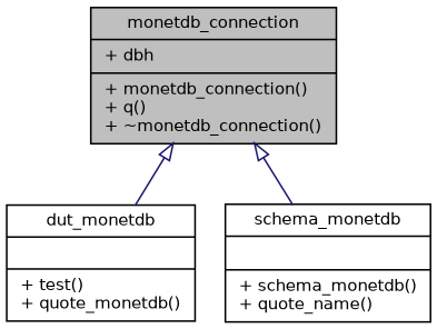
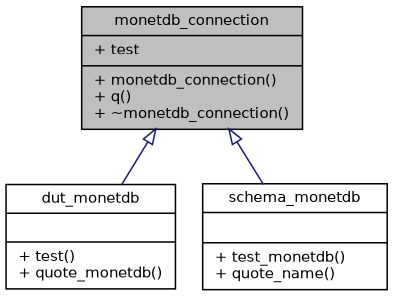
  digraph {
    node [color=black fillcolor=white fontname=Helvetica fontsize=10 shape=record style=filled]
    edge [arrowtail=onormal color=midnightblue dir=back fontname=Helvetica fontsize=10 labelfontname=Helvetica labelfontsize=10 style=solid]
-   n1 [fillcolor=grey75 fontcolor=black height=0.2 label="{monetdb_connection\n|+ dbh\l|+ monetdb_connection()\l+ q()\l+ ~monetdb_connection()\l}" width=0.4]
+   n1 [fillcolor=grey75 fontcolor=black height=0.2 label="{monetdb_connection\n|+ test\l|+ monetdb_connection()\l+ q()\l+ ~monetdb_connection()\l}" width=0.4]
    n2 [height=0.2 label="{dut_monetdb\n||+ test()\l+ quote_monetdb()\l}" width=0.4]
-   n3 [height=0.2 label="{schema_monetdb\n||+ schema_monetdb()\l+ quote_name()\l}" width=0.4]
+   n3 [height=0.2 label="{schema_monetdb\n||+ test_monetdb()\l+ quote_name()\l}" width=0.4]
    n1 -> n2
    n1 -> n3
  }
